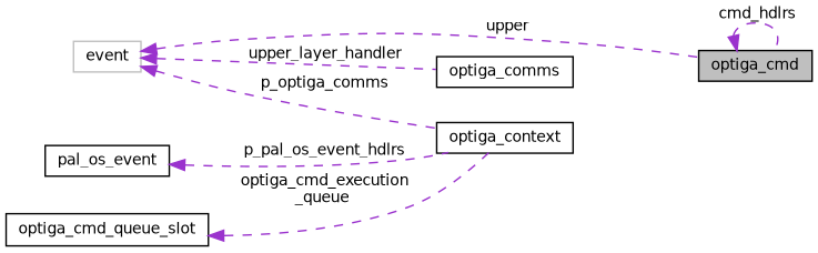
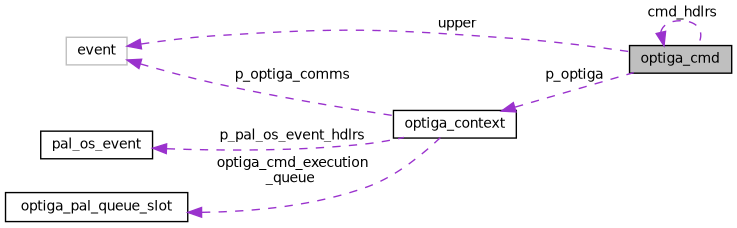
  digraph {
    rankdir=LR
    node [color=black fillcolor=white fontname=Helvetica fontsize=10 shape=record style=filled]
    edge [color=darkorchid3 dir=back fontname=Helvetica fontsize=10 labelfontname=Helvetica labelfontsize=10 style=dashed]
    n1 [fillcolor=grey75 fontcolor=black height=0.2 label=optiga_cmd width=0.4]
    n2 [color=grey75 height=0.2 label=event width=0.4]
-   n3 [height=0.2 label=optiga_comms width=0.4]
    n4 [height=0.2 label=optiga_context width=0.4]
    n5 [height=0.2 label=pal_os_event width=0.4]
-   n6 [height=0.2 label=optiga_cmd_queue_slot width=0.4]
+   n6 [height=0.2 label=optiga_pal_queue_slot width=0.4]
    n1 -> n1 [label=" cmd_hdlrs"]
    n2 -> n1 [label=" upper"]
-   n2 -> n3 [label=" upper_layer_handler"]
    n2 -> n4 [label=" p_optiga_comms"]
+   n4 -> n1 [label=" p_optiga"]
    n5 -> n4 [label=" p_pal_os_event_hdlrs"]
    n6 -> n4 [label=" optiga_cmd_execution\l_queue"]
  }
